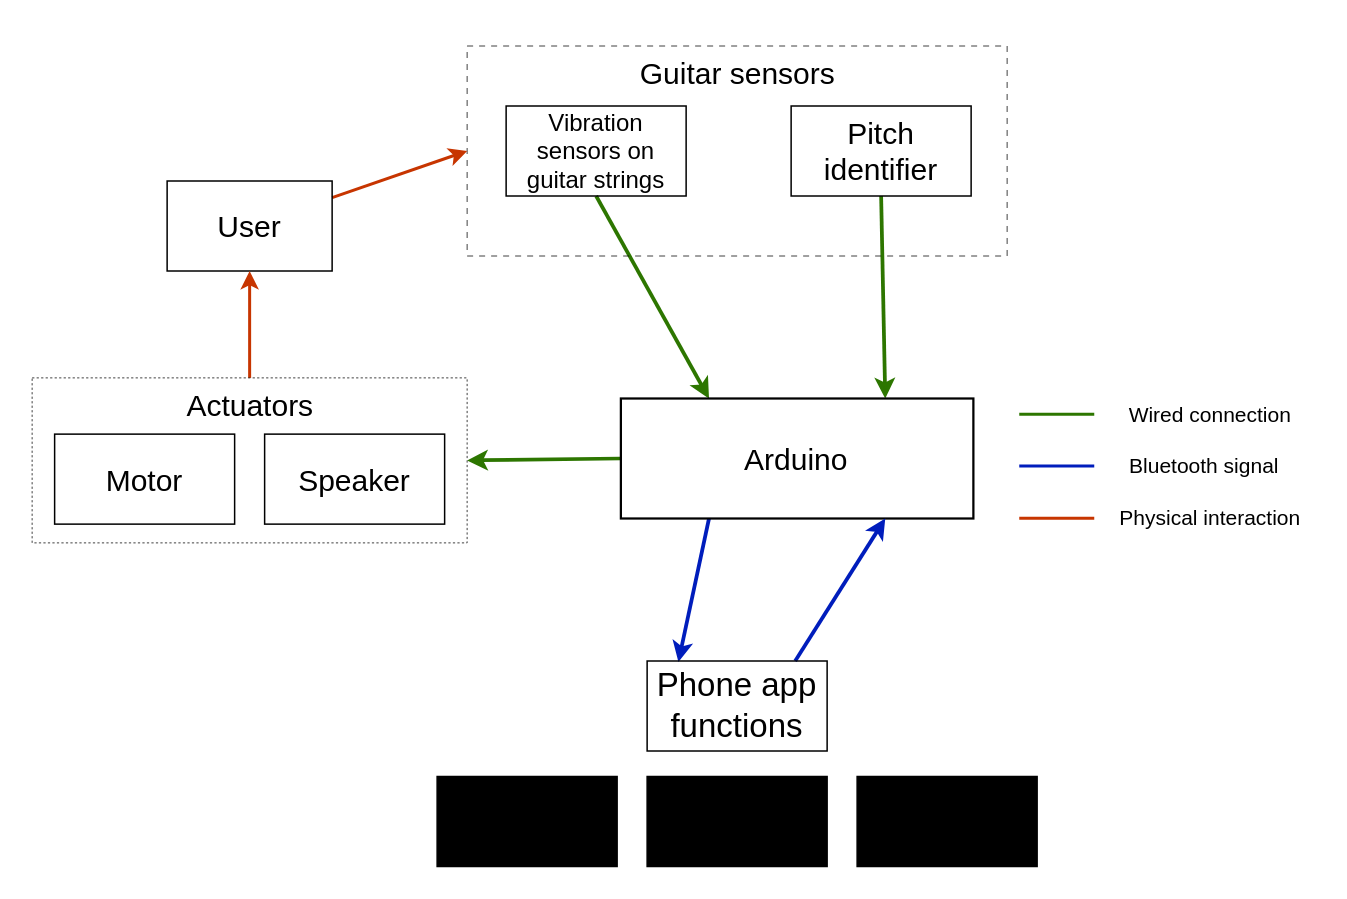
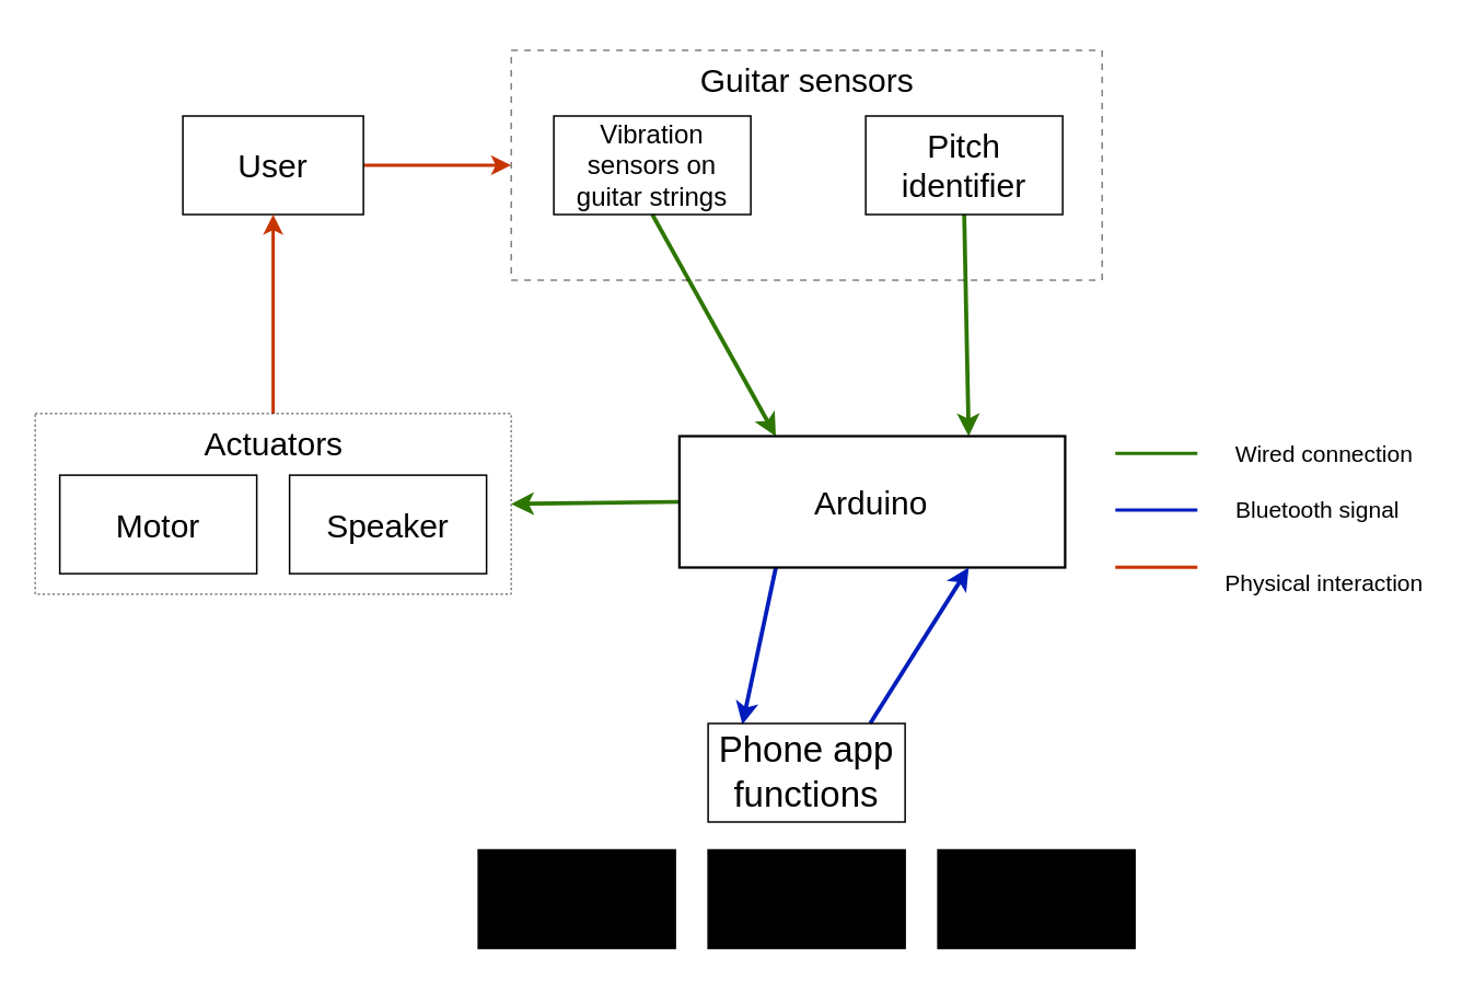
  <mxCell id="0" />
  <mxCell id="1" parent="0" />
  <mxCell id="2" style="edgeStyle=none;html=1;exitX=0.5;exitY=1;exitDx=0;exitDy=0;entryX=0.25;entryY=0;entryDx=0;entryDy=0;fontSize=20;rounded=0;fontColor=default;labelBackgroundColor=none;labelBorderColor=none;fillColor=#60a917;strokeColor=#2D7600;strokeWidth=2.5;" parent="1" source="3" target="9" edge="1"><mxGeometry relative="1" as="geometry" /></mxCell>
  <mxCell id="3" value="&lt;font style=&quot;font-size: 16px;&quot;&gt;&lt;font style=&quot;font-size: 16px;&quot;&gt;Vibration sensors on guitar strings&lt;/font&gt;&lt;br style=&quot;font-size: 16px;&quot;&gt;&lt;/font&gt;" style="whiteSpace=wrap;html=1;fillColor=none;gradientColor=none;strokeWidth=1;rounded=0;fontColor=default;labelBackgroundColor=none;labelBorderColor=none;fontSize=16;" parent="1" vertex="1"><mxGeometry x="336.92" y="70" width="120" height="60" as="geometry" /></mxCell>
  <mxCell id="4" style="edgeStyle=none;html=1;exitX=0.5;exitY=1;exitDx=0;exitDy=0;entryX=0.75;entryY=0;entryDx=0;entryDy=0;fontSize=20;rounded=0;fontColor=default;labelBackgroundColor=none;labelBorderColor=none;fillColor=#60a917;strokeColor=#2D7600;strokeWidth=2.5;" parent="1" source="5" target="9" edge="1"><mxGeometry relative="1" as="geometry" /></mxCell>
  <mxCell id="5" value="&lt;font style=&quot;font-size: 20px;&quot;&gt;Pitch identifier&lt;/font&gt;" style="whiteSpace=wrap;html=1;fillColor=none;gradientColor=none;strokeWidth=1;rounded=0;fontColor=default;labelBackgroundColor=none;labelBorderColor=none;" parent="1" vertex="1"><mxGeometry x="526.92" y="70" width="120" height="60" as="geometry" /></mxCell>
  <mxCell id="6" value="&lt;p style=&quot;line-height: 140%;&quot;&gt;&lt;font style=&quot;font-size: 20px;&quot;&gt;Guitar sensors&lt;/font&gt;&lt;/p&gt;" style="text;html=1;align=center;verticalAlign=middle;resizable=0;points=[];autosize=1;strokeColor=none;fillColor=none;strokeWidth=3;rounded=0;fontColor=default;labelBackgroundColor=none;labelBorderColor=none;" parent="1" vertex="1"><mxGeometry x="415.92" y="20" width="150" height="60" as="geometry" /></mxCell>
  <mxCell id="7" style="edgeStyle=none;html=1;exitX=0;exitY=0.5;exitDx=0;exitDy=0;entryX=1;entryY=0.5;entryDx=0;entryDy=0;fontSize=20;rounded=0;fontColor=default;labelBackgroundColor=none;labelBorderColor=none;fillColor=#60a917;strokeColor=#2D7600;strokeWidth=2.5;" parent="1" source="9" target="16" edge="1"><mxGeometry relative="1" as="geometry" /></mxCell>
  <mxCell id="8" style="edgeStyle=none;html=1;exitX=0.25;exitY=1;exitDx=0;exitDy=0;entryX=0.413;entryY=0.003;entryDx=0;entryDy=0;entryPerimeter=0;fontSize=18;rounded=0;fontColor=default;labelBackgroundColor=none;labelBorderColor=none;fillColor=#0050ef;strokeColor=#001DBC;strokeWidth=2.5;" parent="1" source="9" edge="1"><mxGeometry relative="1" as="geometry"><mxPoint x="451.77" y="440.6" as="targetPoint" /></mxGeometry></mxCell>
  <mxCell id="9" value="Arduino" style="whiteSpace=wrap;html=1;strokeWidth=1.5;fontSize=20;fillColor=none;gradientColor=none;rounded=0;fontColor=default;labelBackgroundColor=none;labelBorderColor=none;" parent="1" vertex="1"><mxGeometry x="413.42" y="265" width="235" height="80" as="geometry" /></mxCell>
  <mxCell id="10" value="Motor" style="whiteSpace=wrap;html=1;strokeWidth=1;fontSize=20;fillColor=none;gradientColor=none;rounded=0;fontColor=default;labelBackgroundColor=none;labelBorderColor=none;" parent="1" vertex="1"><mxGeometry x="35.92" y="288.75" width="120" height="60" as="geometry" /></mxCell>
  <mxCell id="11" value="&lt;span style=&quot;white-space: pre;&quot;&gt;&#09;&lt;/span&gt;" style="whiteSpace=wrap;html=1;strokeWidth=0.5;fontSize=20;fillColor=none;gradientColor=none;dashed=1;dashPattern=8 8;rounded=0;fontColor=default;labelBackgroundColor=none;labelBorderColor=none;" parent="1" vertex="1"><mxGeometry x="310.92" y="30" width="360" height="140" as="geometry" /></mxCell>
  <mxCell id="12" style="edgeStyle=none;html=1;fontSize=20;entryX=0;entryY=0.5;entryDx=0;entryDy=0;rounded=0;fontColor=default;labelBackgroundColor=none;labelBorderColor=none;strokeWidth=2;fillColor=#fa6800;strokeColor=#C73500;" parent="1" source="13" target="11" edge="1"><mxGeometry relative="1" as="geometry"><mxPoint x="270.92" y="90" as="targetPoint" /></mxGeometry></mxCell>
- <mxCell id="13" value="User" style="whiteSpace=wrap;html=1;strokeWidth=1;fontSize=20;fillColor=none;gradientColor=none;rounded=0;fontColor=default;labelBackgroundColor=none;labelBorderColor=none;" parent="1" vertex="1"><mxGeometry x="110.92" y="120" width="110" height="60" as="geometry" /></mxCell>
+ <mxCell id="13" value="User" style="whiteSpace=wrap;html=1;strokeWidth=1;fontSize=20;fillColor=none;gradientColor=none;rounded=0;fontColor=default;labelBackgroundColor=none;labelBorderColor=none;" parent="1" vertex="1"><mxGeometry x="110.92" y="70" width="110" height="60" as="geometry" /></mxCell>
  <mxCell id="14" value="Speaker" style="whiteSpace=wrap;html=1;strokeWidth=1;fontSize=20;fillColor=none;gradientColor=none;rounded=0;fontColor=default;labelBackgroundColor=none;labelBorderColor=none;" parent="1" vertex="1"><mxGeometry x="175.92" y="288.75" width="120" height="60" as="geometry" /></mxCell>
  <mxCell id="15" style="edgeStyle=none;html=1;exitX=0.5;exitY=0;exitDx=0;exitDy=0;entryX=0.5;entryY=1;entryDx=0;entryDy=0;fontSize=20;rounded=0;fontColor=default;labelBackgroundColor=none;labelBorderColor=none;strokeWidth=2;fillColor=#fa6800;strokeColor=#C73500;" parent="1" source="16" target="13" edge="1"><mxGeometry relative="1" as="geometry" /></mxCell>
  <mxCell id="16" value="" style="whiteSpace=wrap;html=1;strokeWidth=0.5;fontSize=20;fillColor=none;gradientColor=none;dashed=1;rounded=0;fontColor=default;labelBackgroundColor=none;labelBorderColor=none;" parent="1" vertex="1"><mxGeometry x="20.92" y="251.25" width="290" height="110" as="geometry" /></mxCell>
  <mxCell id="17" value="Actuators" style="text;html=1;align=center;verticalAlign=middle;resizable=0;points=[];autosize=1;strokeColor=none;fillColor=none;fontSize=20;rounded=0;fontColor=default;labelBackgroundColor=none;labelBorderColor=none;" parent="1" vertex="1"><mxGeometry x="110.92" y="248.75" width="110" height="40" as="geometry" /></mxCell>
  <mxCell id="18" style="edgeStyle=none;html=1;exitX=0.586;exitY=0;exitDx=0;exitDy=0;entryX=0.75;entryY=1;entryDx=0;entryDy=0;fontSize=18;exitPerimeter=0;rounded=0;fontColor=default;labelBackgroundColor=none;labelBorderColor=none;fillColor=#0050ef;strokeColor=#001DBC;strokeWidth=2.5;" parent="1" target="9" edge="1"><mxGeometry relative="1" as="geometry"><mxPoint x="529.62" y="440" as="sourcePoint" /></mxGeometry></mxCell>
  <mxCell id="19" value="Phone app functions" style="whiteSpace=wrap;html=1;strokeWidth=1;fontSize=22;fillColor=none;gradientColor=none;rounded=0;fontColor=default;labelBackgroundColor=none;labelBorderColor=none;" parent="1" vertex="1"><mxGeometry x="430.92" y="440" width="120" height="60" as="geometry" /></mxCell>
  <mxCell id="20" value="" style="line;strokeWidth=2;html=1;labelBackgroundColor=#000000;fillColor=#60a917;fontColor=#ffffff;strokeColor=#2D7600;" parent="1" vertex="1"><mxGeometry x="679" y="270.5" width="50" height="10" as="geometry" /></mxCell>
  <mxCell id="21" value="" style="line;strokeWidth=2;html=1;labelBackgroundColor=#000000;fillColor=#0050ef;fontColor=#ffffff;strokeColor=#001DBC;" parent="1" vertex="1"><mxGeometry x="679" y="305" width="50" height="10" as="geometry" /></mxCell>
  <mxCell id="22" value="Wired connection&lt;br style=&quot;font-size: 14px;&quot;&gt;" style="text;html=1;align=center;verticalAlign=middle;resizable=0;points=[];autosize=1;strokeColor=none;fillColor=none;fontSize=14;" parent="1" vertex="1"><mxGeometry x="743.08" y="261" width="126" height="29" as="geometry" /></mxCell>
  <mxCell id="23" value="" style="line;strokeWidth=2;html=1;labelBackgroundColor=#000000;fillColor=#fa6800;fontColor=#000000;strokeColor=#C73500;" parent="1" vertex="1"><mxGeometry x="679" y="339.75" width="50" height="10" as="geometry" /></mxCell>
  <mxCell id="24" value="Bluetooth signal&lt;br style=&quot;font-size: 14px;&quot;&gt;" style="text;html=1;align=center;verticalAlign=middle;resizable=0;points=[];autosize=1;strokeColor=none;fillColor=none;fontSize=14;" parent="1" vertex="1"><mxGeometry x="743.08" y="295.5" width="118" height="29" as="geometry" /></mxCell>
- <mxCell id="25" value="Physical interaction" style="text;html=1;align=center;verticalAlign=middle;resizable=0;points=[];autosize=1;strokeColor=none;fillColor=none;fontSize=14;" parent="1" vertex="1"><mxGeometry x="736.58" y="330.25" width="139" height="29" as="geometry" /></mxCell>
+ <mxCell id="25" value="Physical interaction" style="text;html=1;align=center;verticalAlign=middle;resizable=0;points=[];autosize=1;strokeColor=none;fillColor=none;fontSize=14;" parent="1" vertex="1"><mxGeometry x="736.58" y="340.25" width="139" height="29" as="geometry" /></mxCell>
  <mxCell id="26" value="Guitar tuning" style="whiteSpace=wrap;html=1;sketch=0;strokeWidth=1;fontSize=18;fillColor=#000000;gradientColor=none;labelBackgroundColor=#000000;" parent="1" vertex="1"><mxGeometry x="290.92" y="517" width="120" height="60" as="geometry" /></mxCell>
  <mxCell id="27" value="Chord learning" style="whiteSpace=wrap;html=1;sketch=0;strokeWidth=1;fontSize=18;fillColor=#000000;gradientColor=none;labelBackgroundColor=#000000;" parent="1" vertex="1"><mxGeometry x="430.92" y="517" width="120" height="60" as="geometry" /></mxCell>
  <mxCell id="28" value="Tablature tracking" style="whiteSpace=wrap;html=1;sketch=0;strokeWidth=1;fontSize=18;fillColor=#000000;gradientColor=none;labelBackgroundColor=#000000;" parent="1" vertex="1"><mxGeometry x="570.92" y="517" width="120" height="60" as="geometry" /></mxCell>
